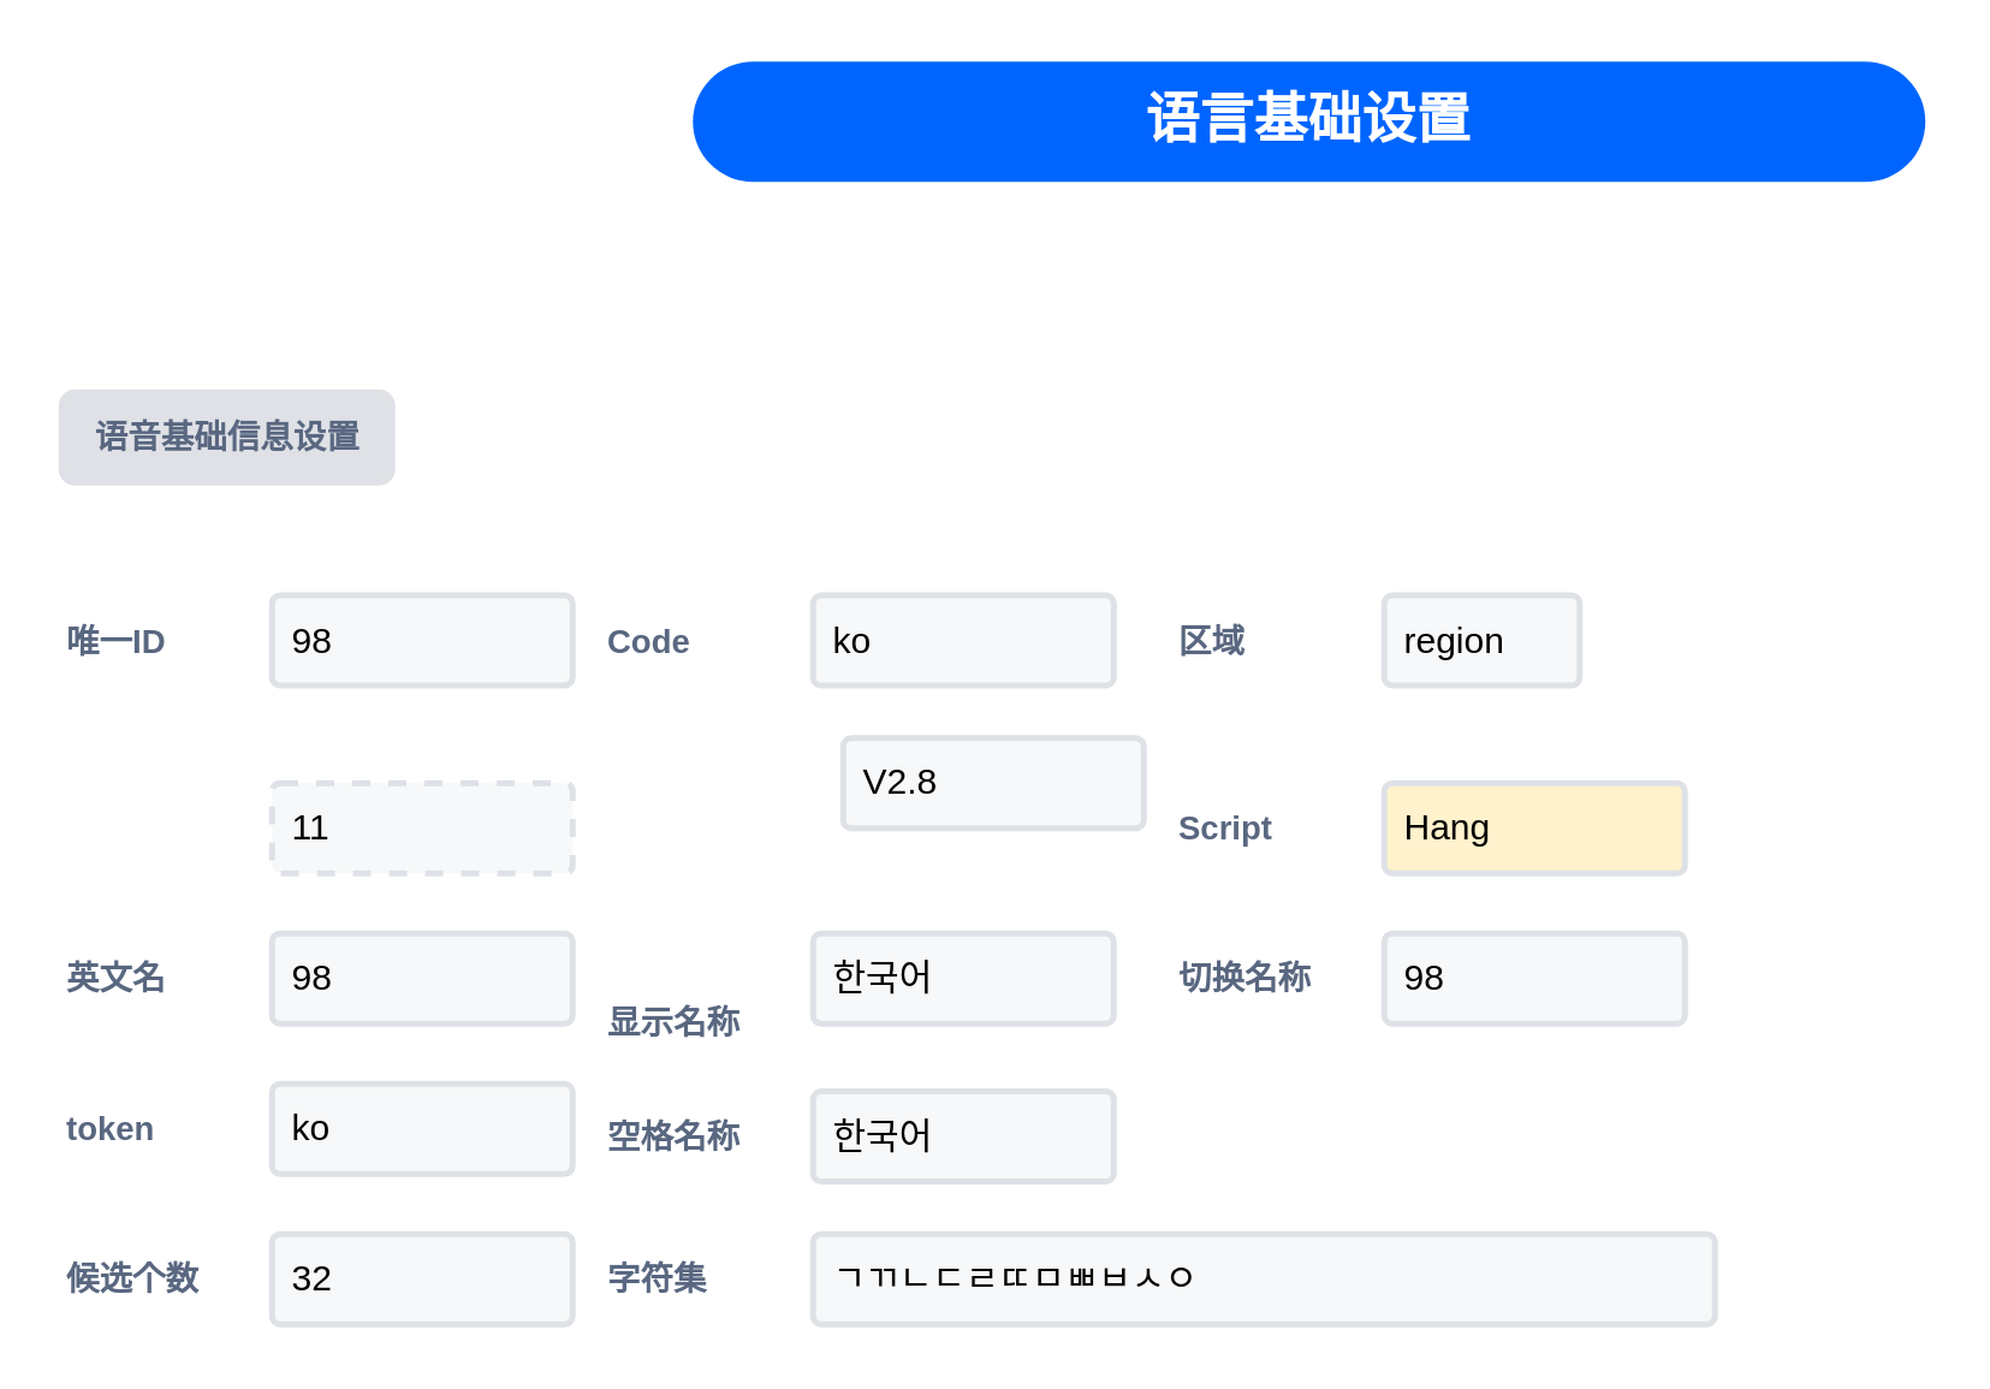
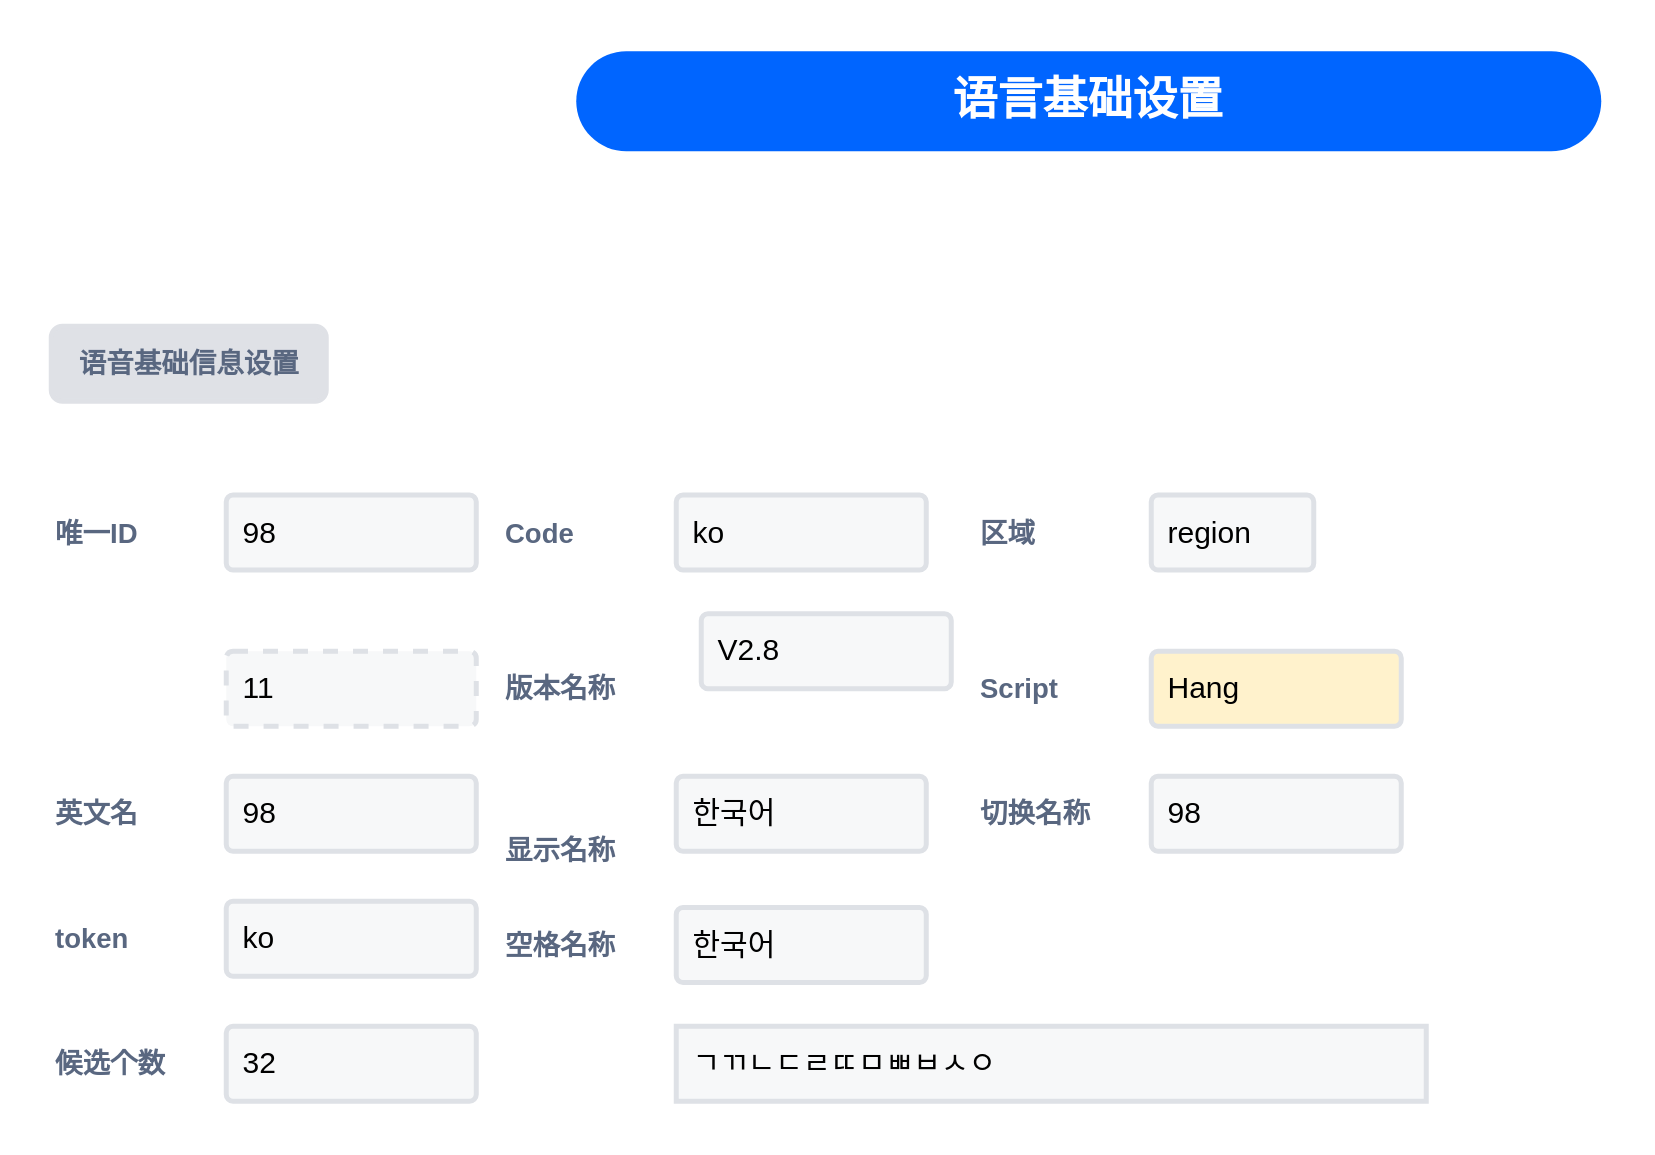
  <mxCell id="0" />
  <mxCell id="1" parent="0" />
  <mxCell id="2" value="唯一ID" style="fillColor=none;strokeColor=none;html=1;fontSize=11;fontStyle=0;align=left;fontColor=#596780;fontStyle=1;fontSize=11" parent="1" vertex="1"><mxGeometry x="20" y="202.5" width="60" height="20" as="geometry" /></mxCell>
  <mxCell id="3" value="98" style="rounded=1;arcSize=9;fillColor=#F7F8F9;align=left;spacingLeft=5;strokeColor=#DEE1E6;html=1;strokeWidth=2;fontSize=12" parent="1" vertex="1"><mxGeometry x="90" y="197.5" width="100" height="30" as="geometry" /></mxCell>
  <mxCell id="4" value="Code" style="fillColor=none;strokeColor=none;html=1;fontSize=11;fontStyle=0;align=left;fontColor=#596780;fontStyle=1;fontSize=11" parent="1" vertex="1"><mxGeometry x="200" y="202.5" width="60" height="20" as="geometry" /></mxCell>
  <mxCell id="5" value="ko" style="rounded=1;arcSize=9;fillColor=#F7F8F9;align=left;spacingLeft=5;strokeColor=#DEE1E6;html=1;strokeWidth=2;fontSize=12" parent="1" vertex="1"><mxGeometry x="270" y="197.5" width="100" height="30" as="geometry" /></mxCell>
  <mxCell id="6" value="区域" style="fillColor=none;strokeColor=none;html=1;fontSize=11;fontStyle=0;align=left;fontColor=#596780;fontStyle=1;fontSize=11" parent="1" vertex="1"><mxGeometry x="390" y="202.5" width="60" height="20" as="geometry" /></mxCell>
  <mxCell id="7" value="region" style="rounded=1;arcSize=9;fillColor=#F7F8F9;align=left;spacingLeft=5;strokeColor=#DEE1E6;html=1;strokeWidth=2;fontSize=12" parent="1" vertex="1"><mxGeometry x="460" y="197.5" width="65" height="30" as="geometry" /></mxCell>
  <mxCell id="8" value="11" style="rounded=1;arcSize=9;fillColor=#F7F8F9;align=left;spacingLeft=5;strokeColor=#DEE1E6;html=1;strokeWidth=2;fontSize=12;dashed=1;" parent="1" vertex="1"><mxGeometry x="90" y="260" width="100" height="30" as="geometry" /></mxCell>
+ <mxCell id="9" value="版本名称" style="fillColor=none;strokeColor=none;html=1;fontSize=11;fontStyle=0;align=left;fontColor=#596780;fontStyle=1;fontSize=11" parent="1" vertex="1"><mxGeometry x="200" y="265" width="60" height="20" as="geometry" /></mxCell>
  <mxCell id="10" value="V2.8" style="rounded=1;arcSize=9;fillColor=#F7F8F9;align=left;spacingLeft=5;strokeColor=#DEE1E6;html=1;strokeWidth=2;fontSize=12" parent="1" vertex="1"><mxGeometry x="280" y="245" width="100" height="30" as="geometry" /></mxCell>
  <mxCell id="11" value="Script" style="fillColor=none;strokeColor=none;html=1;fontSize=11;fontStyle=0;align=left;fontColor=#596780;fontStyle=1;fontSize=11" parent="1" vertex="1"><mxGeometry x="390" y="265" width="60" height="20" as="geometry" /></mxCell>
  <mxCell id="12" value="Hang" style="rounded=1;arcSize=9;fillColor=#fff2cc;align=left;spacingLeft=5;strokeColor=#DEE1E6;html=1;strokeWidth=2;fontSize=12;" parent="1" vertex="1"><mxGeometry x="460" y="260" width="100" height="30" as="geometry" /></mxCell>
  <mxCell id="13" value="英文名" style="fillColor=none;strokeColor=none;html=1;fontSize=11;fontStyle=0;align=left;fontColor=#596780;fontStyle=1;fontSize=11" parent="1" vertex="1"><mxGeometry x="20" y="315" width="60" height="20" as="geometry" /></mxCell>
  <mxCell id="14" value="98" style="rounded=1;arcSize=9;fillColor=#F7F8F9;align=left;spacingLeft=5;strokeColor=#DEE1E6;html=1;strokeWidth=2;fontSize=12" parent="1" vertex="1"><mxGeometry x="90" y="310" width="100" height="30" as="geometry" /></mxCell>
  <mxCell id="15" value="显示名称" style="fillColor=none;strokeColor=none;html=1;fontSize=11;fontStyle=0;align=left;fontColor=#596780;fontStyle=1;fontSize=11" parent="1" vertex="1"><mxGeometry x="200" y="330" width="60" height="20" as="geometry" /></mxCell>
  <mxCell id="16" value="한국어" style="rounded=1;arcSize=9;fillColor=#F7F8F9;align=left;spacingLeft=5;strokeColor=#DEE1E6;html=1;strokeWidth=2;fontSize=12" parent="1" vertex="1"><mxGeometry x="270" y="310" width="100" height="30" as="geometry" /></mxCell>
  <mxCell id="17" value="切换名称" style="fillColor=none;strokeColor=none;html=1;fontSize=11;fontStyle=0;align=left;fontColor=#596780;fontStyle=1;fontSize=11" parent="1" vertex="1"><mxGeometry x="390" y="315" width="60" height="20" as="geometry" /></mxCell>
  <mxCell id="18" value="98" style="rounded=1;arcSize=9;fillColor=#F7F8F9;align=left;spacingLeft=5;strokeColor=#DEE1E6;html=1;strokeWidth=2;fontSize=12" parent="1" vertex="1"><mxGeometry x="460" y="310" width="100" height="30" as="geometry" /></mxCell>
  <mxCell id="19" value="token" style="fillColor=none;strokeColor=none;html=1;fontSize=11;fontStyle=0;align=left;fontColor=#596780;fontStyle=1;fontSize=11" parent="1" vertex="1"><mxGeometry x="20" y="365" width="60" height="20" as="geometry" /></mxCell>
  <mxCell id="20" value="ko" style="rounded=1;arcSize=9;fillColor=#F7F8F9;align=left;spacingLeft=5;strokeColor=#DEE1E6;html=1;strokeWidth=2;fontSize=12" parent="1" vertex="1"><mxGeometry x="90" y="360" width="100" height="30" as="geometry" /></mxCell>
  <mxCell id="21" value="候选个数" style="fillColor=none;strokeColor=none;html=1;fontSize=11;fontStyle=0;align=left;fontColor=#596780;fontStyle=1;fontSize=11" parent="1" vertex="1"><mxGeometry x="20" y="415" width="60" height="20" as="geometry" /></mxCell>
  <mxCell id="22" value="32" style="rounded=1;arcSize=9;fillColor=#F7F8F9;align=left;spacingLeft=5;strokeColor=#DEE1E6;html=1;strokeWidth=2;fontSize=12" parent="1" vertex="1"><mxGeometry x="90" y="410" width="100" height="30" as="geometry" /></mxCell>
- <mxCell id="23" value="字符集" style="fillColor=none;strokeColor=none;html=1;fontSize=11;fontStyle=0;align=left;fontColor=#596780;fontStyle=1;fontSize=11" parent="1" vertex="1"><mxGeometry x="200" y="415" width="60" height="20" as="geometry" /></mxCell>
- <mxCell id="24" value="ㄱㄲㄴㄷㄹㄸㅁㅃㅂㅅㅇ" style="rounded=1;arcSize=9;fillColor=#F7F8F9;align=left;spacingLeft=5;strokeColor=#DEE1E6;html=1;strokeWidth=2;fontSize=12" parent="1" vertex="1"><mxGeometry x="270" y="410" width="300" height="30" as="geometry" /></mxCell>
+ <mxCell id="24" value="ㄱㄲㄴㄷㄹㄸㅁㅃㅂㅅㅇ" style="arcSize=9;fillColor=#F7F8F9;align=left;spacingLeft=5;strokeColor=#DEE1E6;html=1;strokeWidth=2;fontSize=12;rounded=0;" parent="1" vertex="1"><mxGeometry x="270" y="410" width="300" height="30" as="geometry" /></mxCell>
  <mxCell id="25" value="空格名称" style="fillColor=none;strokeColor=none;html=1;fontSize=11;fontStyle=0;align=left;fontColor=#596780;fontStyle=1;fontSize=11" parent="1" vertex="1"><mxGeometry x="200" y="367.5" width="60" height="20" as="geometry" /></mxCell>
  <mxCell id="26" value="한국어" style="rounded=1;arcSize=9;fillColor=#F7F8F9;align=left;spacingLeft=5;strokeColor=#DEE1E6;html=1;strokeWidth=2;fontSize=12" parent="1" vertex="1"><mxGeometry x="270" y="362.5" width="100" height="30" as="geometry" /></mxCell>
  <mxCell id="27" value="&lt;span style=&quot;color: rgb(89 , 103 , 128) ; font-size: 11px ; text-align: left&quot;&gt;语音基础信息设置&lt;/span&gt;" style="dashed=0;html=1;rounded=1;fillColor=#DFE1E6;strokeColor=#DFE1E6;fontSize=12;align=center;fontStyle=1;strokeWidth=2;fontColor=#42526E" parent="1" vertex="1"><mxGeometry x="20" y="130" width="110" height="30" as="geometry" /></mxCell>
  <mxCell id="28" value="语言基础设置" style="rounded=1;fillColor=#0065FF;strokeColor=none;html=1;fontColor=#ffffff;align=center;verticalAlign=middle;whiteSpace=wrap;fontSize=18;fontStyle=1;arcSize=50" vertex="1" parent="1"><mxGeometry x="230" y="20" width="410" height="40" as="geometry" /></mxCell>
